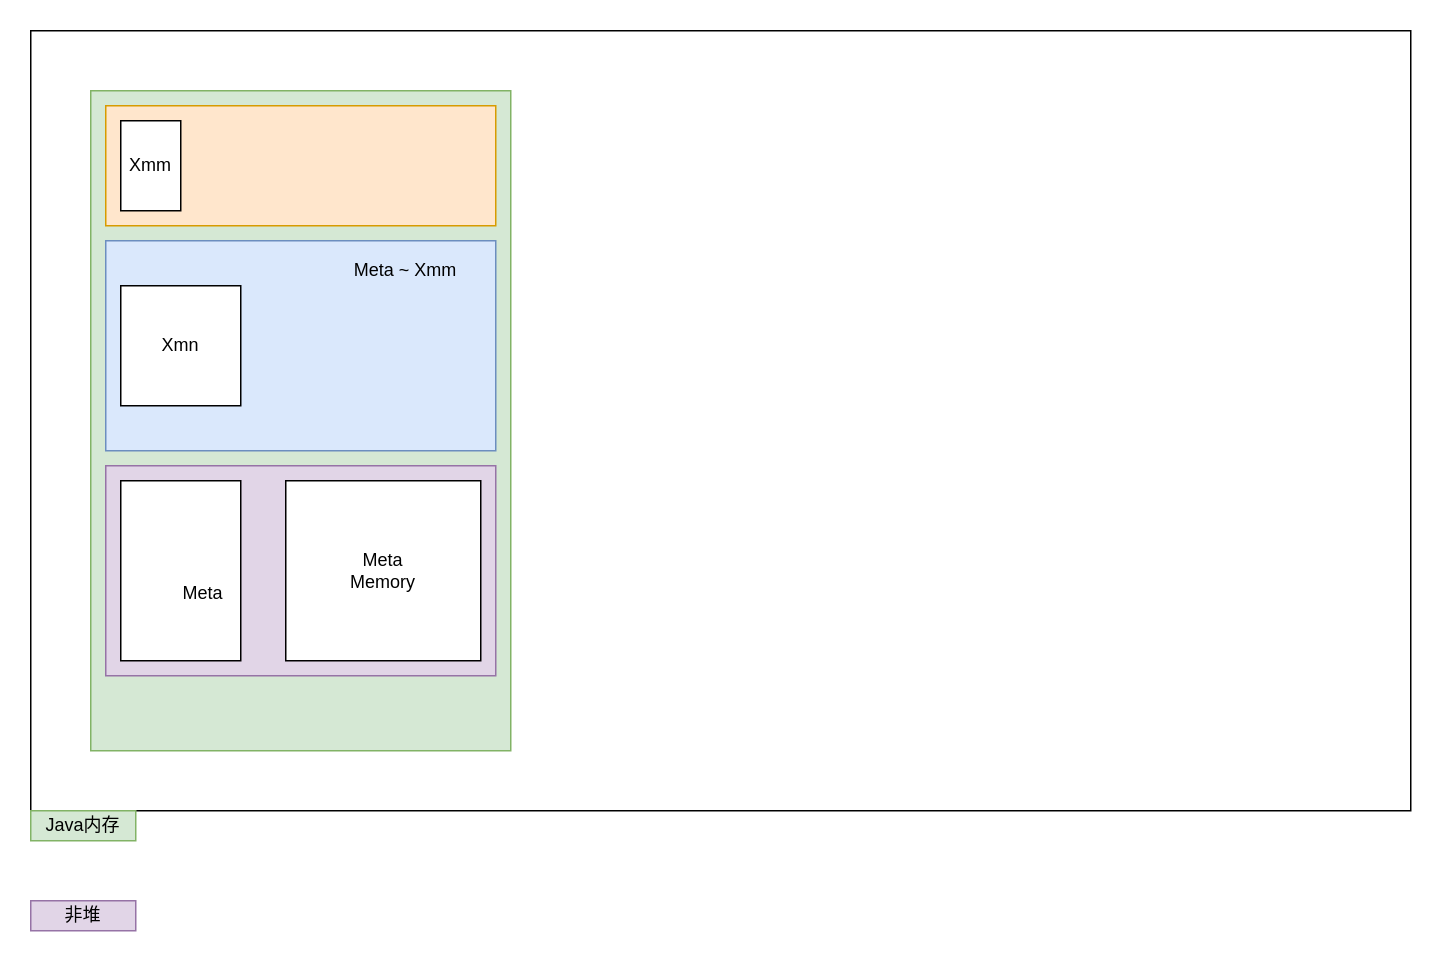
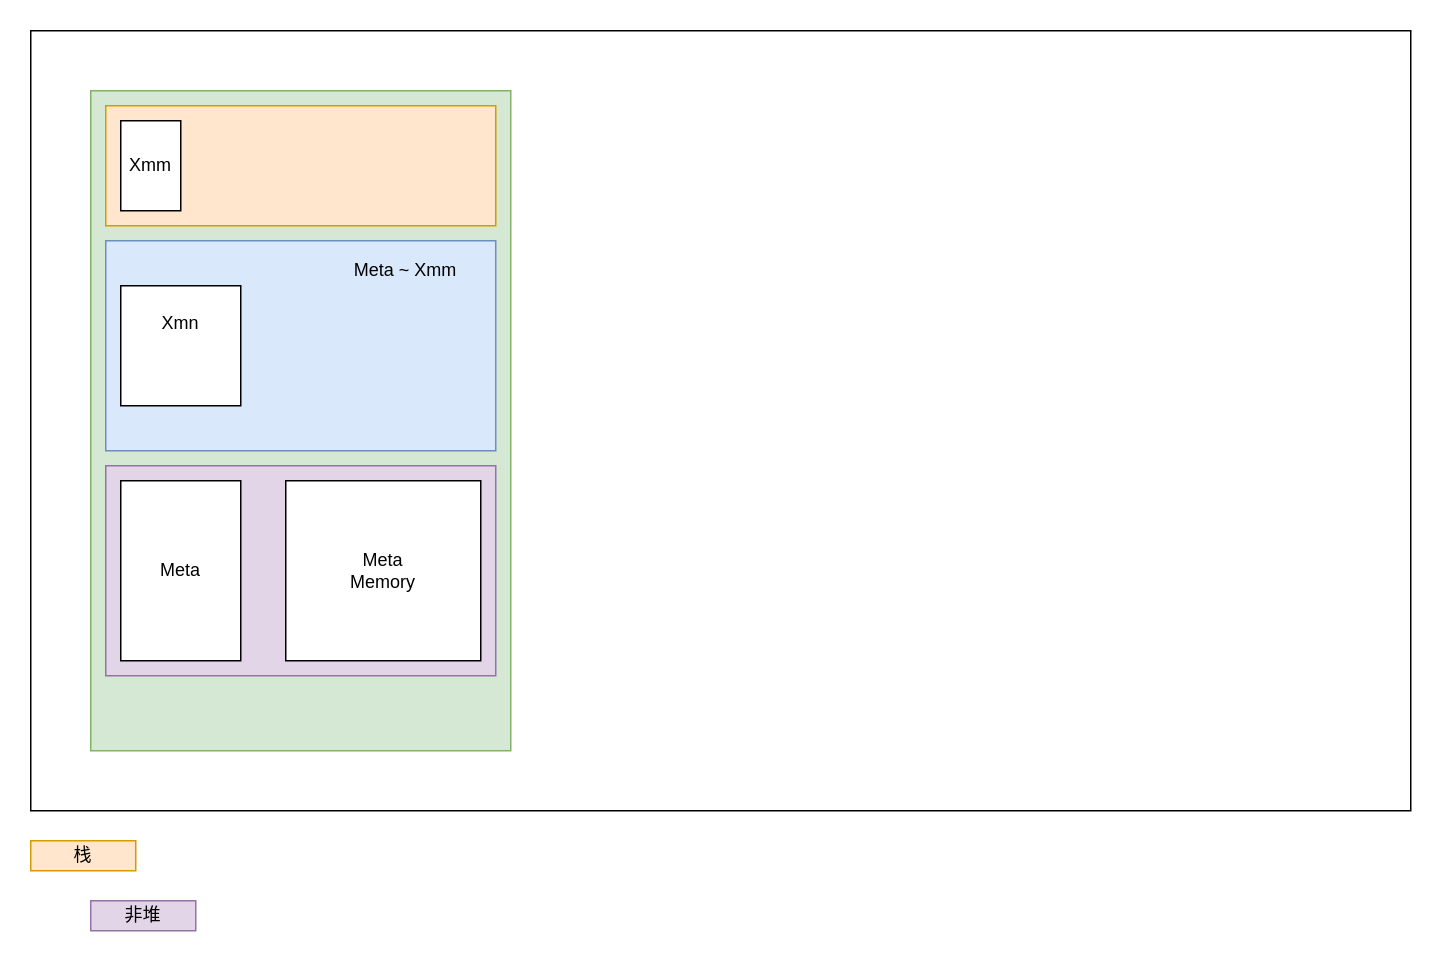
  <mxCell id="0" />
  <mxCell id="1" parent="0" />
  <mxCell id="2" value="" style="rounded=0;whiteSpace=wrap;html=1;" vertex="1" parent="1"><mxGeometry x="20" y="20" width="920" height="520" as="geometry" /></mxCell>
  <mxCell id="3" value="" style="rounded=0;whiteSpace=wrap;html=1;fillColor=#d5e8d4;strokeColor=#82b366;" vertex="1" parent="1"><mxGeometry x="60" y="60" width="280" height="440" as="geometry" /></mxCell>
  <mxCell id="4" value="" style="rounded=0;whiteSpace=wrap;html=1;fillColor=#ffe6cc;strokeColor=#d79b00;" vertex="1" parent="1"><mxGeometry x="70" y="70" width="260" height="80" as="geometry" /></mxCell>
  <mxCell id="5" value="" style="rounded=0;whiteSpace=wrap;html=1;fillColor=#dae8fc;strokeColor=#6c8ebf;" vertex="1" parent="1"><mxGeometry x="70" y="160" width="260" height="140" as="geometry" /></mxCell>
- <mxCell id="6" value="Java内存" style="text;html=1;strokeColor=#82b366;fillColor=#d5e8d4;align=center;verticalAlign=middle;whiteSpace=wrap;rounded=0;" vertex="1" parent="1"><mxGeometry x="20" y="540" width="70" height="20" as="geometry" /></mxCell>
+ <mxCell id="7" value="栈" style="text;html=1;strokeColor=#d79b00;fillColor=#ffe6cc;align=center;verticalAlign=middle;whiteSpace=wrap;rounded=0;" vertex="1" parent="1"><mxGeometry x="20" y="560" width="70" height="20" as="geometry" /></mxCell>
  <mxCell id="8" value="" style="rounded=0;whiteSpace=wrap;html=1;fillColor=#e1d5e7;strokeColor=#9673a6;" vertex="1" parent="1"><mxGeometry x="70" y="310" width="260" height="140" as="geometry" /></mxCell>
  <mxCell id="9" value="" style="rounded=0;whiteSpace=wrap;html=1;" vertex="1" parent="1"><mxGeometry x="80" y="80" width="40" height="60" as="geometry" /></mxCell>
  <mxCell id="10" value="Xmm" style="text;html=1;strokeColor=none;fillColor=none;align=center;verticalAlign=middle;whiteSpace=wrap;rounded=0;" vertex="1" parent="1"><mxGeometry x="80" y="100" width="40" height="20" as="geometry" /></mxCell>
  <mxCell id="11" value="" style="whiteSpace=wrap;html=1;aspect=fixed;" vertex="1" parent="1"><mxGeometry x="80" y="190" width="80" height="80" as="geometry" /></mxCell>
  <mxCell id="12" value="Meta ~ Xmm" style="text;html=1;strokeColor=none;fillColor=none;align=center;verticalAlign=middle;whiteSpace=wrap;rounded=0;" vertex="1" parent="1"><mxGeometry x="230" y="170" width="80" height="20" as="geometry" /></mxCell>
- <mxCell id="13" value="Xmn" style="text;html=1;strokeColor=none;fillColor=none;align=center;verticalAlign=middle;whiteSpace=wrap;rounded=0;" vertex="1" parent="1"><mxGeometry x="100" y="220" width="40" height="20" as="geometry" /></mxCell>
- <mxCell id="14" value="非堆" style="text;html=1;strokeColor=#9673a6;fillColor=#e1d5e7;align=center;verticalAlign=middle;whiteSpace=wrap;rounded=0;" vertex="1" parent="1"><mxGeometry x="20" y="600" width="70" height="20" as="geometry" /></mxCell>
+ <mxCell id="13" value="Xmn" style="text;html=1;strokeColor=none;fillColor=none;align=center;verticalAlign=middle;whiteSpace=wrap;rounded=0;" vertex="1" parent="1"><mxGeometry x="100" y="205" width="40" height="20" as="geometry" /></mxCell>
+ <mxCell id="14" value="非堆" style="text;html=1;strokeColor=#9673a6;fillColor=#e1d5e7;align=center;verticalAlign=middle;whiteSpace=wrap;rounded=0;" vertex="1" parent="1"><mxGeometry x="60" y="600" width="70" height="20" as="geometry" /></mxCell>
  <mxCell id="15" value="" style="rounded=0;whiteSpace=wrap;html=1;" vertex="1" parent="1"><mxGeometry x="190" y="320" width="130" height="120" as="geometry" /></mxCell>
  <mxCell id="16" value="Meta Memory" style="text;html=1;strokeColor=none;fillColor=none;align=center;verticalAlign=middle;whiteSpace=wrap;rounded=0;" vertex="1" parent="1"><mxGeometry x="235" y="370" width="40" height="20" as="geometry" /></mxCell>
  <mxCell id="17" value="" style="rounded=0;whiteSpace=wrap;html=1;" vertex="1" parent="1"><mxGeometry x="80" y="320" width="80" height="120" as="geometry" /></mxCell>
- <mxCell id="18" value="Meta" style="text;html=1;strokeColor=none;fillColor=none;align=center;verticalAlign=middle;whiteSpace=wrap;rounded=0;" vertex="1" parent="1"><mxGeometry x="115" y="385" width="40" height="20" as="geometry" /></mxCell>
+ <mxCell id="18" value="Meta" style="text;html=1;strokeColor=none;fillColor=none;align=center;verticalAlign=middle;whiteSpace=wrap;rounded=0;" vertex="1" parent="1"><mxGeometry x="100" y="370" width="40" height="20" as="geometry" /></mxCell>
